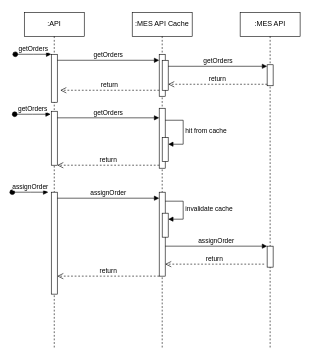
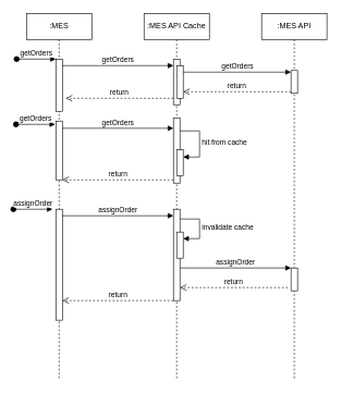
  <mxCell id="0" />
  <mxCell id="1" parent="0" />
- <mxCell id="2" value=":API" style="shape=umlLifeline;perimeter=lifelinePerimeter;whiteSpace=wrap;html=1;container=0;dropTarget=0;collapsible=0;recursiveResize=0;outlineConnect=0;portConstraint=eastwest;newEdgeStyle={&quot;edgeStyle&quot;:&quot;elbowEdgeStyle&quot;,&quot;elbow&quot;:&quot;vertical&quot;,&quot;curved&quot;:0,&quot;rounded&quot;:0};" parent="1" vertex="1"><mxGeometry x="40" y="20" width="100" height="560" as="geometry" /></mxCell>
+ <mxCell id="2" value=":MES" style="shape=umlLifeline;perimeter=lifelinePerimeter;whiteSpace=wrap;html=1;container=0;dropTarget=0;collapsible=0;recursiveResize=0;outlineConnect=0;portConstraint=eastwest;newEdgeStyle={&quot;edgeStyle&quot;:&quot;elbowEdgeStyle&quot;,&quot;elbow&quot;:&quot;vertical&quot;,&quot;curved&quot;:0,&quot;rounded&quot;:0};" parent="1" vertex="1"><mxGeometry x="40" y="20" width="100" height="560" as="geometry" /></mxCell>
  <mxCell id="3" value="" style="html=1;points=[];perimeter=orthogonalPerimeter;outlineConnect=0;targetShapes=umlLifeline;portConstraint=eastwest;newEdgeStyle={&quot;edgeStyle&quot;:&quot;elbowEdgeStyle&quot;,&quot;elbow&quot;:&quot;vertical&quot;,&quot;curved&quot;:0,&quot;rounded&quot;:0};" parent="2" vertex="1"><mxGeometry x="45" y="165" width="10" height="90" as="geometry" /></mxCell>
  <mxCell id="4" value="getOrders" style="html=1;verticalAlign=bottom;startArrow=oval;endArrow=block;startSize=8;edgeStyle=elbowEdgeStyle;elbow=vertical;curved=0;rounded=0;" parent="2" target="5" edge="1"><mxGeometry relative="1" as="geometry"><mxPoint x="-15" y="70" as="sourcePoint" /></mxGeometry></mxCell>
  <mxCell id="5" value="" style="html=1;points=[[0,0,0,0,5],[0,1,0,0,-5],[1,0,0,0,5],[1,1,0,0,-5]];perimeter=orthogonalPerimeter;outlineConnect=0;targetShapes=umlLifeline;portConstraint=eastwest;newEdgeStyle={&quot;curved&quot;:0,&quot;rounded&quot;:0};" vertex="1" parent="2"><mxGeometry x="45" y="70" width="10" height="80" as="geometry" /></mxCell>
  <mxCell id="6" value=":MES API Cache" style="shape=umlLifeline;whiteSpace=wrap;html=1;container=0;dropTarget=0;collapsible=0;recursiveResize=0;outlineConnect=0;portConstraint=eastwest;newEdgeStyle={&quot;curved&quot;:0,&quot;rounded&quot;:0};points=[[0,0,0,0,5],[0,1,0,0,-5],[1,0,0,0,5],[1,1,0,0,-5]];perimeter=rectanglePerimeter;targetShapes=umlLifeline;participant=label;" parent="1" vertex="1"><mxGeometry x="220" y="20" width="100" height="560" as="geometry" /></mxCell>
  <mxCell id="7" value="" style="html=1;points=[[0,0,0,0,5],[0,1,0,0,-5],[1,0,0,0,5],[1,1,0,0,-5]];perimeter=orthogonalPerimeter;outlineConnect=0;targetShapes=umlLifeline;portConstraint=eastwest;newEdgeStyle={&quot;curved&quot;:0,&quot;rounded&quot;:0};" vertex="1" parent="6"><mxGeometry x="45" y="160" width="10" height="100" as="geometry" /></mxCell>
  <mxCell id="8" value="" style="html=1;points=[[0,0,0,0,5],[0,1,0,0,-5],[1,0,0,0,5],[1,1,0,0,-5]];perimeter=orthogonalPerimeter;outlineConnect=0;targetShapes=umlLifeline;portConstraint=eastwest;newEdgeStyle={&quot;curved&quot;:0,&quot;rounded&quot;:0};" vertex="1" parent="6"><mxGeometry x="50" y="209" width="10" height="40" as="geometry" /></mxCell>
  <mxCell id="9" value="hit from cache" style="html=1;align=left;spacingLeft=2;endArrow=block;rounded=0;edgeStyle=orthogonalEdgeStyle;curved=0;rounded=0;" edge="1" target="8" parent="6" source="7"><mxGeometry relative="1" as="geometry"><mxPoint x="55" y="100" as="sourcePoint" /><Array as="points"><mxPoint x="85" y="180" /><mxPoint x="85" y="220" /></Array></mxGeometry></mxCell>
  <mxCell id="10" value="" style="html=1;points=[[0,0,0,0,5],[0,1,0,0,-5],[1,0,0,0,5],[1,1,0,0,-5]];perimeter=orthogonalPerimeter;outlineConnect=0;targetShapes=umlLifeline;portConstraint=eastwest;newEdgeStyle={&quot;curved&quot;:0,&quot;rounded&quot;:0};" vertex="1" parent="6"><mxGeometry x="45" y="70" width="10" height="70" as="geometry" /></mxCell>
  <mxCell id="11" value="" style="html=1;points=[[0,0,0,0,5],[0,1,0,0,-5],[1,0,0,0,5],[1,1,0,0,-5]];perimeter=orthogonalPerimeter;outlineConnect=0;targetShapes=umlLifeline;portConstraint=eastwest;newEdgeStyle={&quot;curved&quot;:0,&quot;rounded&quot;:0};" vertex="1" parent="6"><mxGeometry x="45" y="300" width="10" height="140" as="geometry" /></mxCell>
  <mxCell id="12" value="" style="html=1;points=[[0,0,0,0,5],[0,1,0,0,-5],[1,0,0,0,5],[1,1,0,0,-5]];perimeter=orthogonalPerimeter;outlineConnect=0;targetShapes=umlLifeline;portConstraint=eastwest;newEdgeStyle={&quot;curved&quot;:0,&quot;rounded&quot;:0};" vertex="1" parent="6"><mxGeometry x="50" y="335" width="10" height="40" as="geometry" /></mxCell>
  <mxCell id="13" value="invalidate cache" style="html=1;align=left;spacingLeft=2;endArrow=block;rounded=0;edgeStyle=orthogonalEdgeStyle;curved=0;rounded=0;" edge="1" target="12" parent="6"><mxGeometry relative="1" as="geometry"><mxPoint x="55" y="315" as="sourcePoint" /><Array as="points"><mxPoint x="85" y="345" /></Array></mxGeometry></mxCell>
  <mxCell id="14" value="" style="html=1;points=[[0,0,0,0,5],[0,1,0,0,-5],[1,0,0,0,5],[1,1,0,0,-5]];perimeter=orthogonalPerimeter;outlineConnect=0;targetShapes=umlLifeline;portConstraint=eastwest;newEdgeStyle={&quot;curved&quot;:0,&quot;rounded&quot;:0};" vertex="1" parent="6"><mxGeometry x="50" y="80" width="10" height="50" as="geometry" /></mxCell>
  <mxCell id="15" value=":MES API" style="shape=umlLifeline;perimeter=lifelinePerimeter;whiteSpace=wrap;html=1;container=0;dropTarget=0;collapsible=0;recursiveResize=0;outlineConnect=0;portConstraint=eastwest;newEdgeStyle={&quot;edgeStyle&quot;:&quot;elbowEdgeStyle&quot;,&quot;elbow&quot;:&quot;vertical&quot;,&quot;curved&quot;:0,&quot;rounded&quot;:0};" vertex="1" parent="1"><mxGeometry x="400" y="20" width="100" height="560" as="geometry" /></mxCell>
  <mxCell id="16" value="" style="html=1;points=[];perimeter=orthogonalPerimeter;outlineConnect=0;targetShapes=umlLifeline;portConstraint=eastwest;newEdgeStyle={&quot;edgeStyle&quot;:&quot;elbowEdgeStyle&quot;,&quot;elbow&quot;:&quot;vertical&quot;,&quot;curved&quot;:0,&quot;rounded&quot;:0};" vertex="1" parent="15"><mxGeometry x="45" y="87.5" width="10" height="35" as="geometry" /></mxCell>
  <mxCell id="17" value="" style="html=1;points=[];perimeter=orthogonalPerimeter;outlineConnect=0;targetShapes=umlLifeline;portConstraint=eastwest;newEdgeStyle={&quot;edgeStyle&quot;:&quot;elbowEdgeStyle&quot;,&quot;elbow&quot;:&quot;vertical&quot;,&quot;curved&quot;:0,&quot;rounded&quot;:0};" vertex="1" parent="15"><mxGeometry x="45" y="390" width="10" height="35" as="geometry" /></mxCell>
  <mxCell id="18" value="return" style="html=1;verticalAlign=bottom;endArrow=open;dashed=1;endSize=8;curved=0;rounded=0;exitX=0;exitY=1;exitDx=0;exitDy=-5;exitPerimeter=0;" edge="1" parent="1" source="7" target="3"><mxGeometry relative="1" as="geometry"><mxPoint x="210" y="200" as="sourcePoint" /><mxPoint x="130" y="200" as="targetPoint" /></mxGeometry></mxCell>
  <mxCell id="19" value="getOrders" style="html=1;verticalAlign=bottom;endArrow=block;curved=0;rounded=0;" edge="1" parent="1"><mxGeometry width="80" relative="1" as="geometry"><mxPoint x="95" y="100" as="sourcePoint" /><mxPoint x="265" y="100" as="targetPoint" /></mxGeometry></mxCell>
  <mxCell id="20" value="return" style="html=1;verticalAlign=bottom;endArrow=open;dashed=1;endSize=8;curved=0;rounded=0;" edge="1" parent="1"><mxGeometry relative="1" as="geometry"><mxPoint x="265" y="150" as="sourcePoint" /><mxPoint x="100" y="150" as="targetPoint" /></mxGeometry></mxCell>
  <mxCell id="21" value="getOrders" style="html=1;verticalAlign=bottom;endArrow=block;curved=0;rounded=0;exitX=1.5;exitY=0.286;exitDx=0;exitDy=0;exitPerimeter=0;" edge="1" parent="1" source="10"><mxGeometry width="80" relative="1" as="geometry"><mxPoint x="280" y="110" as="sourcePoint" /><mxPoint x="445" y="110" as="targetPoint" /></mxGeometry></mxCell>
  <mxCell id="22" value="return" style="html=1;verticalAlign=bottom;endArrow=open;dashed=1;endSize=8;curved=0;rounded=0;" edge="1" parent="1"><mxGeometry relative="1" as="geometry"><mxPoint x="445" y="140" as="sourcePoint" /><mxPoint x="280" y="140" as="targetPoint" /></mxGeometry></mxCell>
  <mxCell id="23" value="getOrders" style="html=1;verticalAlign=bottom;startArrow=oval;endArrow=block;startSize=8;edgeStyle=elbowEdgeStyle;elbow=vertical;curved=0;rounded=0;" edge="1" parent="1"><mxGeometry relative="1" as="geometry"><mxPoint x="24" y="190" as="sourcePoint" /><mxPoint x="84" y="190" as="targetPoint" /></mxGeometry></mxCell>
  <mxCell id="24" value="getOrders" style="html=1;verticalAlign=bottom;endArrow=block;curved=0;rounded=0;" edge="1" parent="1"><mxGeometry width="80" relative="1" as="geometry"><mxPoint x="95" y="196" as="sourcePoint" /><mxPoint x="265" y="196" as="targetPoint" /></mxGeometry></mxCell>
  <mxCell id="25" value="assignOrder" style="html=1;verticalAlign=bottom;startArrow=oval;endArrow=block;startSize=8;edgeStyle=elbowEdgeStyle;elbow=vertical;curved=0;rounded=0;" edge="1" parent="1"><mxGeometry relative="1" as="geometry"><mxPoint x="20" y="320" as="sourcePoint" /><mxPoint x="80" y="320" as="targetPoint" /></mxGeometry></mxCell>
  <mxCell id="26" value="" style="html=1;points=[];perimeter=orthogonalPerimeter;outlineConnect=0;targetShapes=umlLifeline;portConstraint=eastwest;newEdgeStyle={&quot;edgeStyle&quot;:&quot;elbowEdgeStyle&quot;,&quot;elbow&quot;:&quot;vertical&quot;,&quot;curved&quot;:0,&quot;rounded&quot;:0};" vertex="1" parent="1"><mxGeometry x="85" y="320" width="10" height="170" as="geometry" /></mxCell>
  <mxCell id="27" value="assignOrder" style="html=1;verticalAlign=bottom;endArrow=block;curved=0;rounded=0;" edge="1" parent="1"><mxGeometry width="80" relative="1" as="geometry"><mxPoint x="95" y="330" as="sourcePoint" /><mxPoint x="265" y="330" as="targetPoint" /></mxGeometry></mxCell>
  <mxCell id="28" value="assignOrder" style="html=1;verticalAlign=bottom;endArrow=block;curved=0;rounded=0;" edge="1" parent="1"><mxGeometry width="80" relative="1" as="geometry"><mxPoint x="275" y="410" as="sourcePoint" /><mxPoint x="445" y="410" as="targetPoint" /></mxGeometry></mxCell>
  <mxCell id="29" value="return" style="html=1;verticalAlign=bottom;endArrow=open;dashed=1;endSize=8;curved=0;rounded=0;" edge="1" parent="1"><mxGeometry relative="1" as="geometry"><mxPoint x="440" y="440" as="sourcePoint" /><mxPoint x="275" y="440" as="targetPoint" /></mxGeometry></mxCell>
  <mxCell id="30" value="return" style="html=1;verticalAlign=bottom;endArrow=open;dashed=1;endSize=8;curved=0;rounded=0;exitX=0;exitY=1;exitDx=0;exitDy=-5;exitPerimeter=0;" edge="1" parent="1"><mxGeometry relative="1" as="geometry"><mxPoint x="265" y="460" as="sourcePoint" /><mxPoint x="95" y="460" as="targetPoint" /></mxGeometry></mxCell>
